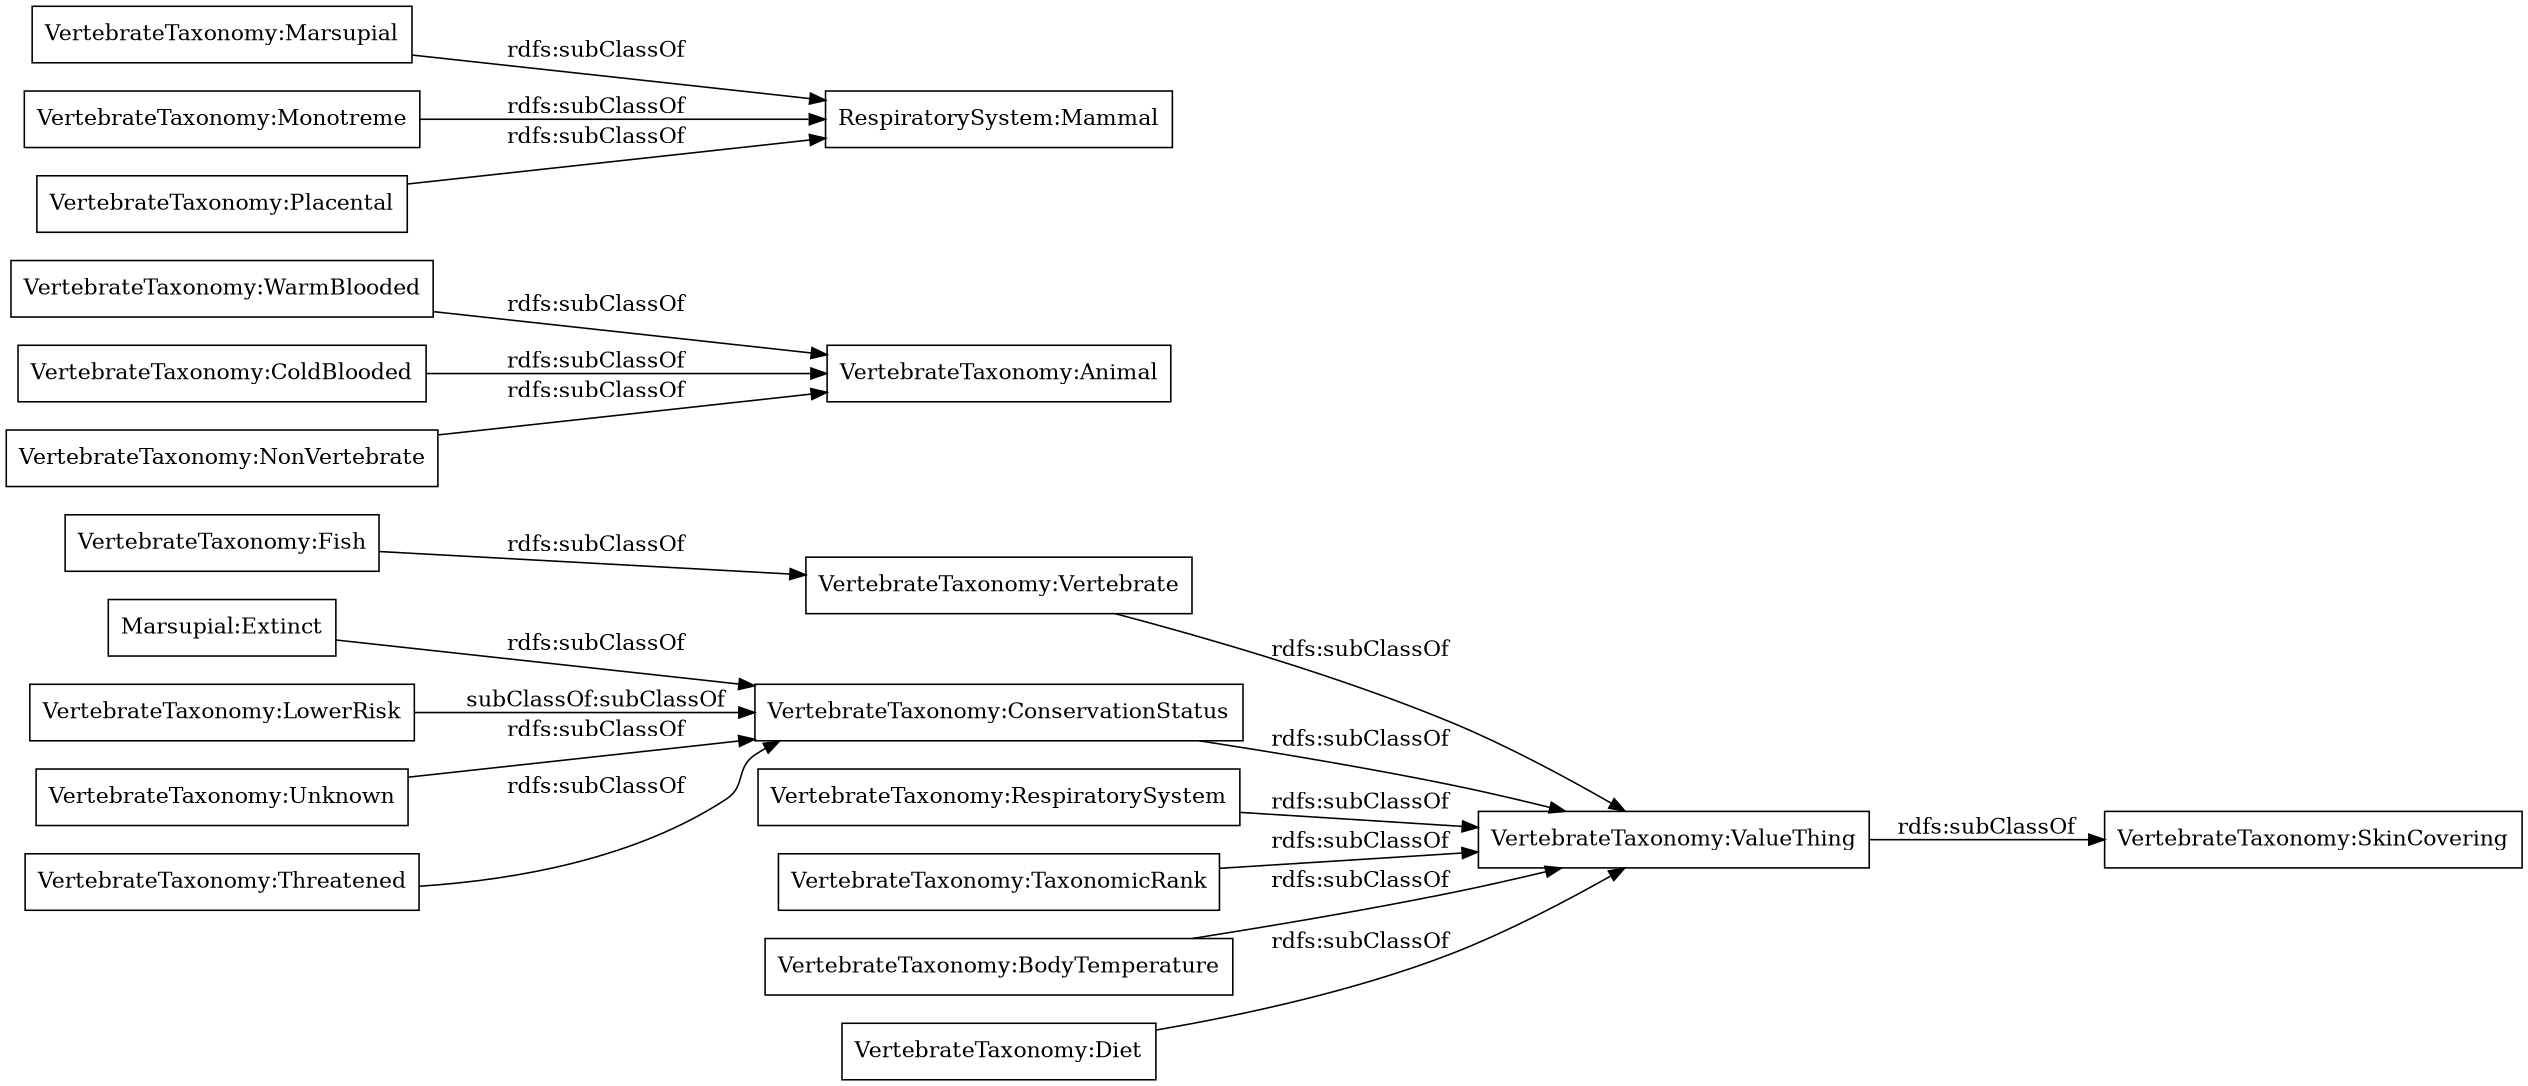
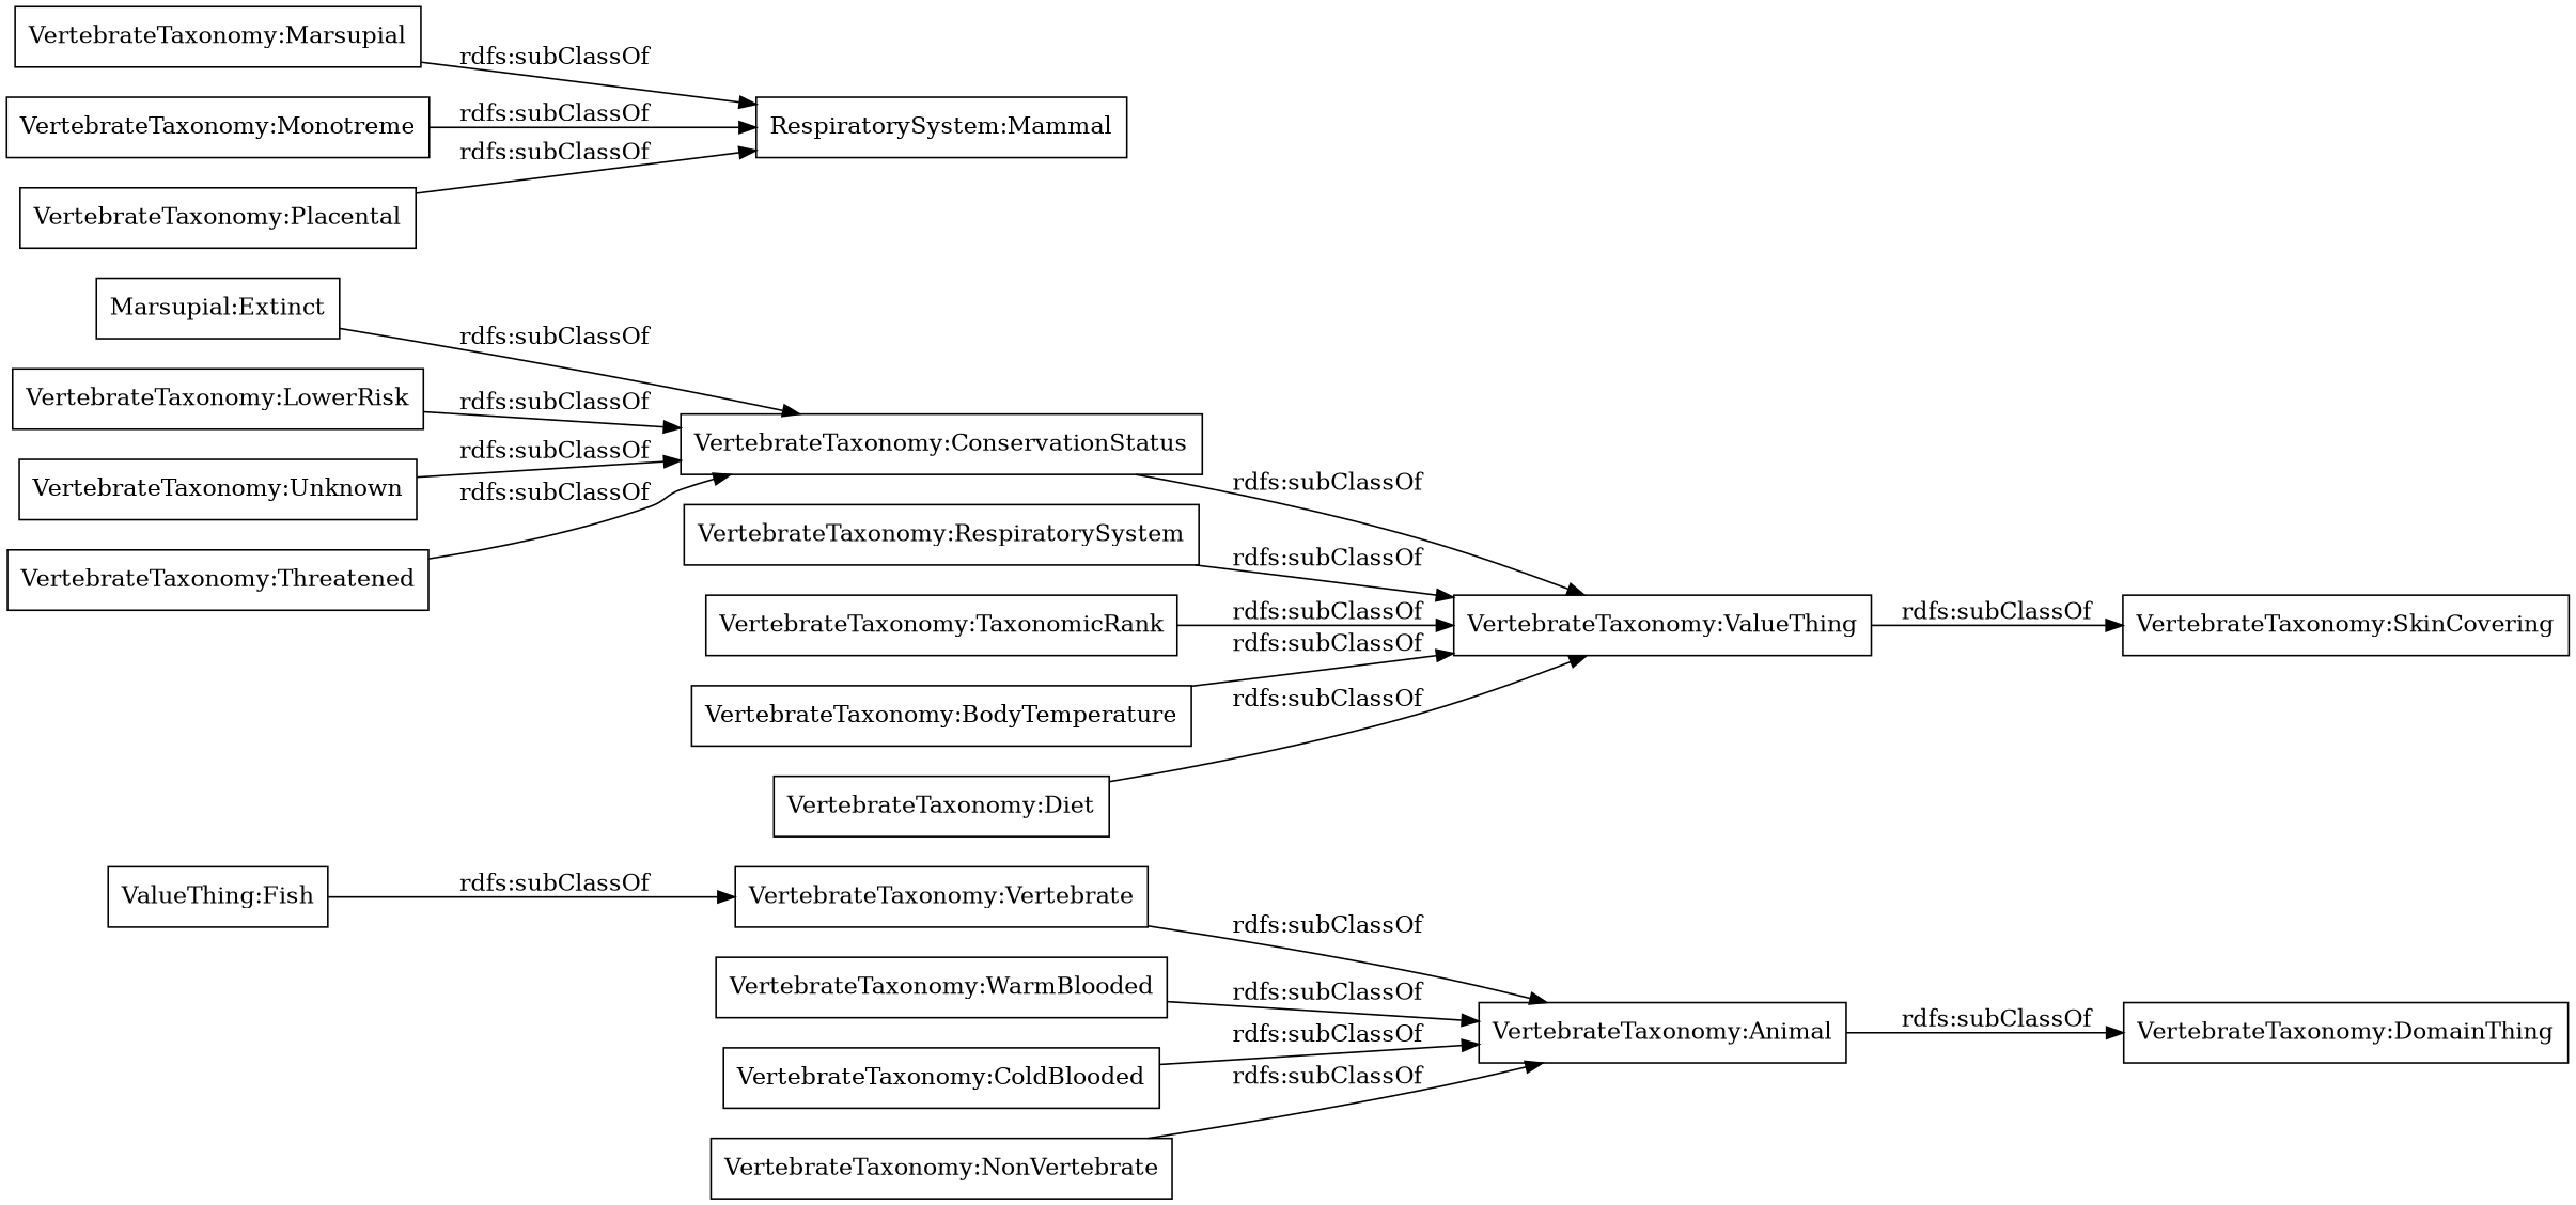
  digraph {
    rankdir=LR
    node [color=black shape=rectangle]
-   "VertebrateTaxonomy:Fish"
+   "VertebrateTaxonomy:Fish" [label="ValueThing:Fish"]
    "VertebrateTaxonomy:Vertebrate"
    "VertebrateTaxonomy:Animal"
    n4 [label="Marsupial:Extinct"]
    "VertebrateTaxonomy:ConservationStatus"
    "VertebrateTaxonomy:ValueThing"
    n7 [label="RespiratorySystem:Mammal"]
    "VertebrateTaxonomy:Marsupial"
    "VertebrateTaxonomy:RespiratorySystem"
    "VertebrateTaxonomy:SkinCovering"
+   "VertebrateTaxonomy:DomainThing"
    "VertebrateTaxonomy:LowerRisk"
    "VertebrateTaxonomy:Unknown"
    "VertebrateTaxonomy:WarmBlooded"
    "VertebrateTaxonomy:TaxonomicRank"
    "VertebrateTaxonomy:Threatened"
    "VertebrateTaxonomy:BodyTemperature"
    "VertebrateTaxonomy:Monotreme"
    "VertebrateTaxonomy:Placental"
    "VertebrateTaxonomy:ColdBlooded"
    "VertebrateTaxonomy:Diet"
    "VertebrateTaxonomy:NonVertebrate"
    "VertebrateTaxonomy:Fish" -> "VertebrateTaxonomy:Vertebrate" [label="rdfs:subClassOf"]
-   "VertebrateTaxonomy:Vertebrate" -> "VertebrateTaxonomy:ValueThing" [label="rdfs:subClassOf"]
+   "VertebrateTaxonomy:Vertebrate" -> "VertebrateTaxonomy:Animal" [label="rdfs:subClassOf"]
+   "VertebrateTaxonomy:Animal" -> "VertebrateTaxonomy:DomainThing" [label="rdfs:subClassOf"]
    n4 -> "VertebrateTaxonomy:ConservationStatus" [label="rdfs:subClassOf"]
    "VertebrateTaxonomy:ConservationStatus" -> "VertebrateTaxonomy:ValueThing" [label="rdfs:subClassOf"]
    "VertebrateTaxonomy:ValueThing" -> "VertebrateTaxonomy:SkinCovering" [label="rdfs:subClassOf"]
    "VertebrateTaxonomy:Marsupial" -> n7 [label="rdfs:subClassOf"]
    "VertebrateTaxonomy:RespiratorySystem" -> "VertebrateTaxonomy:ValueThing" [label="rdfs:subClassOf"]
-   "VertebrateTaxonomy:LowerRisk" -> "VertebrateTaxonomy:ConservationStatus" [label="subClassOf:subClassOf"]
+   "VertebrateTaxonomy:LowerRisk" -> "VertebrateTaxonomy:ConservationStatus" [label="rdfs:subClassOf"]
    "VertebrateTaxonomy:Unknown" -> "VertebrateTaxonomy:ConservationStatus" [label="rdfs:subClassOf"]
    "VertebrateTaxonomy:WarmBlooded" -> "VertebrateTaxonomy:Animal" [label="rdfs:subClassOf"]
    "VertebrateTaxonomy:TaxonomicRank" -> "VertebrateTaxonomy:ValueThing" [label="rdfs:subClassOf"]
    "VertebrateTaxonomy:Threatened" -> "VertebrateTaxonomy:ConservationStatus" [label="rdfs:subClassOf"]
    "VertebrateTaxonomy:BodyTemperature" -> "VertebrateTaxonomy:ValueThing" [label="rdfs:subClassOf"]
    "VertebrateTaxonomy:Monotreme" -> n7 [label="rdfs:subClassOf"]
    "VertebrateTaxonomy:Placental" -> n7 [label="rdfs:subClassOf"]
    "VertebrateTaxonomy:ColdBlooded" -> "VertebrateTaxonomy:Animal" [label="rdfs:subClassOf"]
    "VertebrateTaxonomy:Diet" -> "VertebrateTaxonomy:ValueThing" [label="rdfs:subClassOf"]
    "VertebrateTaxonomy:NonVertebrate" -> "VertebrateTaxonomy:Animal" [label="rdfs:subClassOf"]
  }
